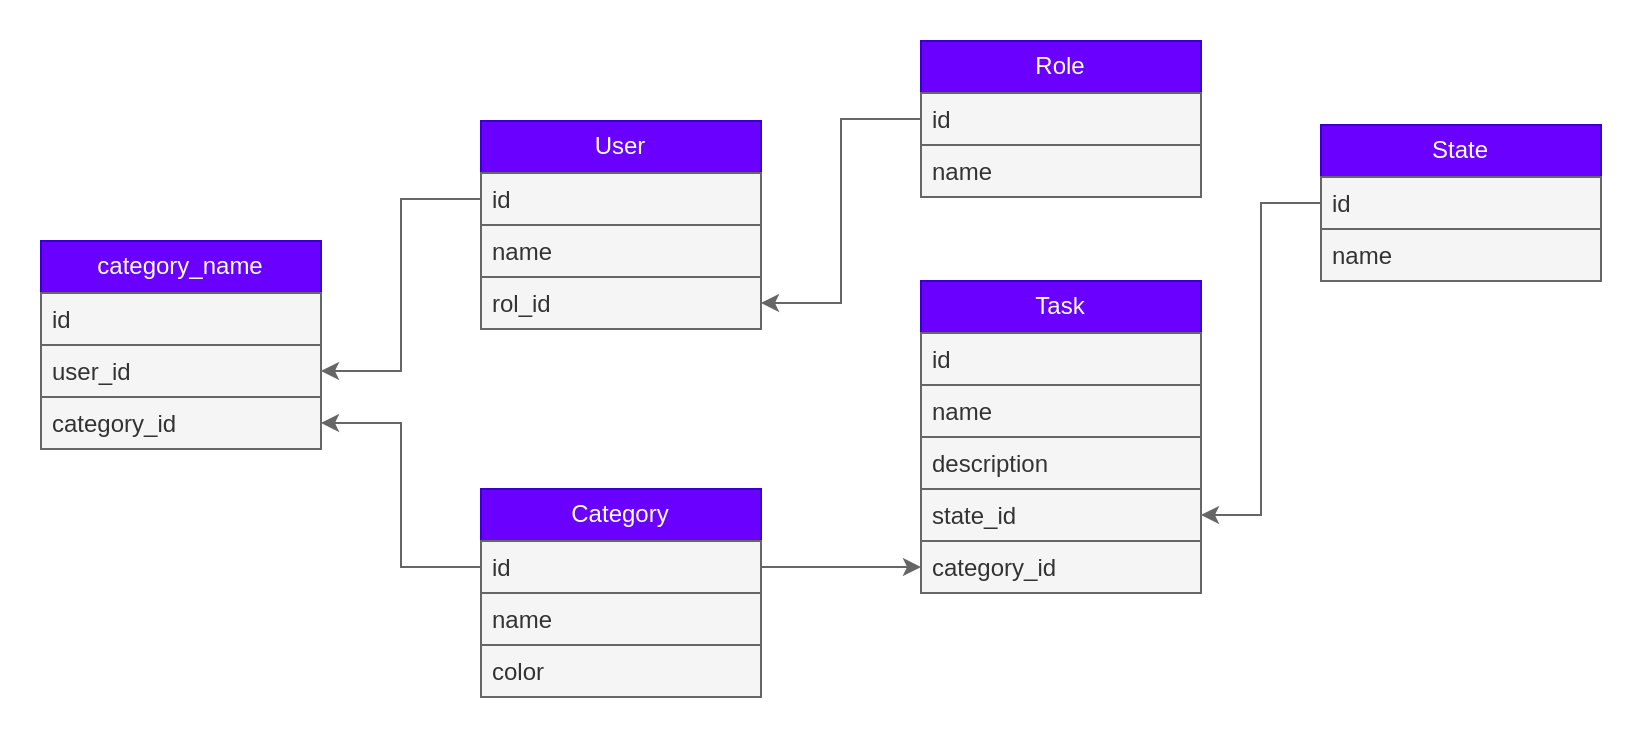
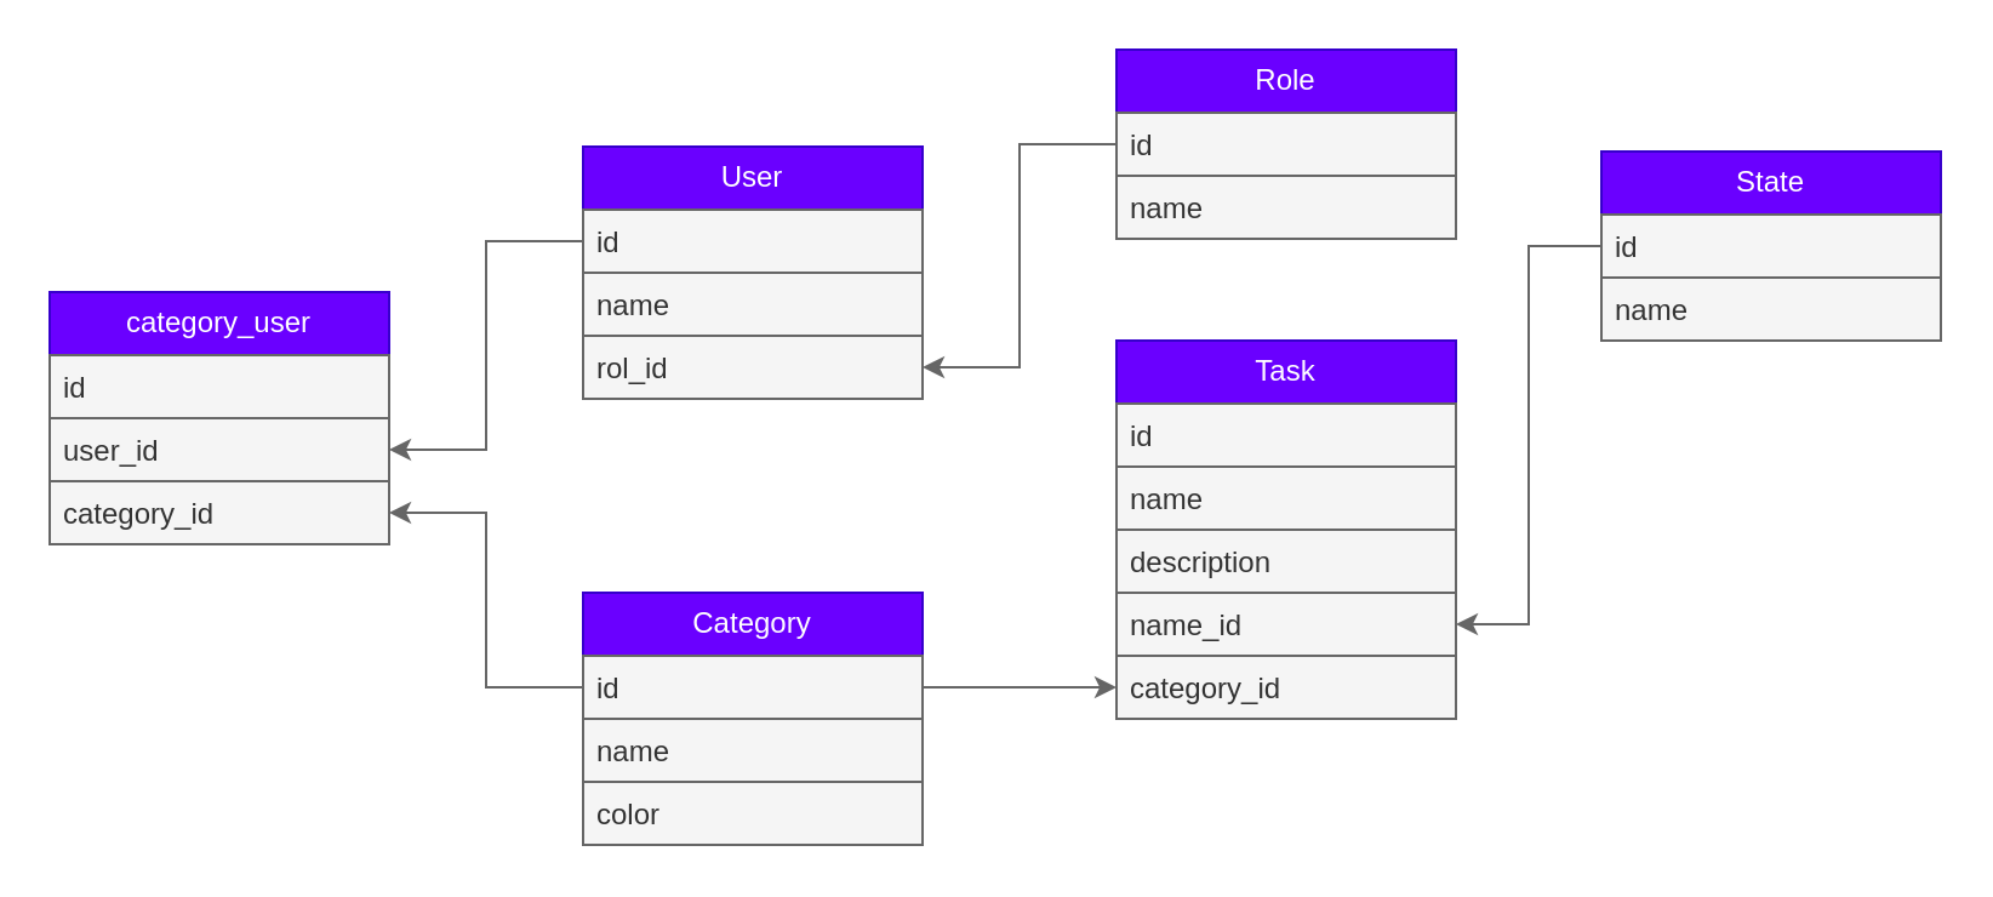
  <mxCell id="0" />
  <mxCell id="1" parent="0" />
  <mxCell id="2" value="User" style="swimlane;fontStyle=0;childLayout=stackLayout;horizontal=1;startSize=26;fillColor=#6a00ff;horizontalStack=0;resizeParent=1;resizeParentMax=0;resizeLast=0;collapsible=1;marginBottom=0;whiteSpace=wrap;html=1;strokeColor=#3700CC;fontColor=#ffffff;" vertex="1" parent="1"><mxGeometry x="240" y="60" width="140" height="104" as="geometry" /></mxCell>
  <mxCell id="3" value="id&lt;span style=&quot;white-space: pre;&quot;&gt;&#09;&lt;/span&gt;" style="text;strokeColor=#666666;fillColor=#f5f5f5;align=left;verticalAlign=top;spacingLeft=4;spacingRight=4;overflow=hidden;rotatable=0;points=[[0,0.5],[1,0.5]];portConstraint=eastwest;whiteSpace=wrap;html=1;fontColor=#333333;" vertex="1" parent="2"><mxGeometry y="26" width="140" height="26" as="geometry" /></mxCell>
  <mxCell id="4" value="name" style="text;strokeColor=#666666;fillColor=#f5f5f5;align=left;verticalAlign=top;spacingLeft=4;spacingRight=4;overflow=hidden;rotatable=0;points=[[0,0.5],[1,0.5]];portConstraint=eastwest;whiteSpace=wrap;html=1;fontColor=#333333;" vertex="1" parent="2"><mxGeometry y="52" width="140" height="26" as="geometry" /></mxCell>
  <mxCell id="5" value="rol_id" style="text;strokeColor=#666666;fillColor=#f5f5f5;align=left;verticalAlign=top;spacingLeft=4;spacingRight=4;overflow=hidden;rotatable=0;points=[[0,0.5],[1,0.5]];portConstraint=eastwest;whiteSpace=wrap;html=1;fontColor=#333333;" vertex="1" parent="2"><mxGeometry y="78" width="140" height="26" as="geometry" /></mxCell>
  <mxCell id="6" style="edgeStyle=orthogonalEdgeStyle;rounded=0;orthogonalLoop=1;jettySize=auto;html=1;exitX=0;exitY=0.5;exitDx=0;exitDy=0;fillColor=#f5f5f5;strokeColor=#666666;" edge="1" parent="1" source="8" target="5"><mxGeometry relative="1" as="geometry" /></mxCell>
  <mxCell id="7" value="Role" style="swimlane;fontStyle=0;childLayout=stackLayout;horizontal=1;startSize=26;fillColor=#6a00ff;horizontalStack=0;resizeParent=1;resizeParentMax=0;resizeLast=0;collapsible=1;marginBottom=0;whiteSpace=wrap;html=1;strokeColor=#3700CC;fontColor=#ffffff;" vertex="1" parent="1"><mxGeometry x="460" y="20" width="140" height="78" as="geometry" /></mxCell>
  <mxCell id="8" value="id&lt;span style=&quot;white-space: pre;&quot;&gt;&#09;&lt;/span&gt;" style="text;strokeColor=#666666;fillColor=#f5f5f5;align=left;verticalAlign=top;spacingLeft=4;spacingRight=4;overflow=hidden;rotatable=0;points=[[0,0.5],[1,0.5]];portConstraint=eastwest;whiteSpace=wrap;html=1;fontColor=#333333;" vertex="1" parent="7"><mxGeometry y="26" width="140" height="26" as="geometry" /></mxCell>
  <mxCell id="9" value="name" style="text;strokeColor=#666666;fillColor=#f5f5f5;align=left;verticalAlign=top;spacingLeft=4;spacingRight=4;overflow=hidden;rotatable=0;points=[[0,0.5],[1,0.5]];portConstraint=eastwest;whiteSpace=wrap;html=1;fontColor=#333333;" vertex="1" parent="7"><mxGeometry y="52" width="140" height="26" as="geometry" /></mxCell>
  <mxCell id="10" value="Task" style="swimlane;fontStyle=0;childLayout=stackLayout;horizontal=1;startSize=26;fillColor=#6a00ff;horizontalStack=0;resizeParent=1;resizeParentMax=0;resizeLast=0;collapsible=1;marginBottom=0;whiteSpace=wrap;html=1;strokeColor=#3700CC;fontColor=#ffffff;" vertex="1" parent="1"><mxGeometry x="460" y="140" width="140" height="156" as="geometry" /></mxCell>
  <mxCell id="11" value="id&lt;span style=&quot;white-space: pre;&quot;&gt;&#09;&lt;/span&gt;" style="text;strokeColor=#666666;fillColor=#f5f5f5;align=left;verticalAlign=top;spacingLeft=4;spacingRight=4;overflow=hidden;rotatable=0;points=[[0,0.5],[1,0.5]];portConstraint=eastwest;whiteSpace=wrap;html=1;fontColor=#333333;" vertex="1" parent="10"><mxGeometry y="26" width="140" height="26" as="geometry" /></mxCell>
  <mxCell id="12" value="name" style="text;strokeColor=#666666;fillColor=#f5f5f5;align=left;verticalAlign=top;spacingLeft=4;spacingRight=4;overflow=hidden;rotatable=0;points=[[0,0.5],[1,0.5]];portConstraint=eastwest;whiteSpace=wrap;html=1;fontColor=#333333;" vertex="1" parent="10"><mxGeometry y="52" width="140" height="26" as="geometry" /></mxCell>
  <mxCell id="13" value="description" style="text;strokeColor=#666666;fillColor=#f5f5f5;align=left;verticalAlign=top;spacingLeft=4;spacingRight=4;overflow=hidden;rotatable=0;points=[[0,0.5],[1,0.5]];portConstraint=eastwest;whiteSpace=wrap;html=1;fontColor=#333333;" vertex="1" parent="10"><mxGeometry y="78" width="140" height="26" as="geometry" /></mxCell>
- <mxCell id="14" value="state_id" style="text;strokeColor=#666666;fillColor=#f5f5f5;align=left;verticalAlign=top;spacingLeft=4;spacingRight=4;overflow=hidden;rotatable=0;points=[[0,0.5],[1,0.5]];portConstraint=eastwest;whiteSpace=wrap;html=1;fontColor=#333333;" vertex="1" parent="10"><mxGeometry y="104" width="140" height="26" as="geometry" /></mxCell>
+ <mxCell id="14" value="name_id" style="text;strokeColor=#666666;fillColor=#f5f5f5;align=left;verticalAlign=top;spacingLeft=4;spacingRight=4;overflow=hidden;rotatable=0;points=[[0,0.5],[1,0.5]];portConstraint=eastwest;whiteSpace=wrap;html=1;fontColor=#333333;" vertex="1" parent="10"><mxGeometry y="104" width="140" height="26" as="geometry" /></mxCell>
  <mxCell id="15" value="category_id" style="text;strokeColor=#666666;fillColor=#f5f5f5;align=left;verticalAlign=top;spacingLeft=4;spacingRight=4;overflow=hidden;rotatable=0;points=[[0,0.5],[1,0.5]];portConstraint=eastwest;whiteSpace=wrap;html=1;fontColor=#333333;" vertex="1" parent="10"><mxGeometry y="130" width="140" height="26" as="geometry" /></mxCell>
  <mxCell id="16" value="Category" style="swimlane;fontStyle=0;childLayout=stackLayout;horizontal=1;startSize=26;fillColor=#6a00ff;horizontalStack=0;resizeParent=1;resizeParentMax=0;resizeLast=0;collapsible=1;marginBottom=0;whiteSpace=wrap;html=1;strokeColor=#3700CC;fontColor=#ffffff;" vertex="1" parent="1"><mxGeometry x="240" y="244" width="140" height="104" as="geometry" /></mxCell>
  <mxCell id="17" value="id&lt;span style=&quot;white-space: pre;&quot;&gt;&#09;&lt;/span&gt;" style="text;strokeColor=#666666;fillColor=#f5f5f5;align=left;verticalAlign=top;spacingLeft=4;spacingRight=4;overflow=hidden;rotatable=0;points=[[0,0.5],[1,0.5]];portConstraint=eastwest;whiteSpace=wrap;html=1;fontColor=#333333;" vertex="1" parent="16"><mxGeometry y="26" width="140" height="26" as="geometry" /></mxCell>
  <mxCell id="18" value="name" style="text;strokeColor=#666666;fillColor=#f5f5f5;align=left;verticalAlign=top;spacingLeft=4;spacingRight=4;overflow=hidden;rotatable=0;points=[[0,0.5],[1,0.5]];portConstraint=eastwest;whiteSpace=wrap;html=1;fontColor=#333333;" vertex="1" parent="16"><mxGeometry y="52" width="140" height="26" as="geometry" /></mxCell>
  <mxCell id="19" value="color" style="text;strokeColor=#666666;fillColor=#f5f5f5;align=left;verticalAlign=top;spacingLeft=4;spacingRight=4;overflow=hidden;rotatable=0;points=[[0,0.5],[1,0.5]];portConstraint=eastwest;whiteSpace=wrap;html=1;fontColor=#333333;" vertex="1" parent="16"><mxGeometry y="78" width="140" height="26" as="geometry" /></mxCell>
  <mxCell id="20" style="edgeStyle=orthogonalEdgeStyle;rounded=0;orthogonalLoop=1;jettySize=auto;html=1;entryX=1;entryY=0.5;entryDx=0;entryDy=0;exitX=0;exitY=0.5;exitDx=0;exitDy=0;fillColor=#f5f5f5;strokeColor=#666666;" edge="1" parent="1" source="22" target="14"><mxGeometry relative="1" as="geometry" /></mxCell>
  <mxCell id="21" value="State" style="swimlane;fontStyle=0;childLayout=stackLayout;horizontal=1;startSize=26;fillColor=#6a00ff;horizontalStack=0;resizeParent=1;resizeParentMax=0;resizeLast=0;collapsible=1;marginBottom=0;whiteSpace=wrap;html=1;strokeColor=#3700CC;fontColor=#ffffff;" vertex="1" parent="1"><mxGeometry x="660" y="62" width="140" height="78" as="geometry" /></mxCell>
  <mxCell id="22" value="id&lt;span style=&quot;white-space: pre;&quot;&gt;&#09;&lt;/span&gt;" style="text;strokeColor=#666666;fillColor=#f5f5f5;align=left;verticalAlign=top;spacingLeft=4;spacingRight=4;overflow=hidden;rotatable=0;points=[[0,0.5],[1,0.5]];portConstraint=eastwest;whiteSpace=wrap;html=1;fontColor=#333333;" vertex="1" parent="21"><mxGeometry y="26" width="140" height="26" as="geometry" /></mxCell>
  <mxCell id="23" value="name" style="text;strokeColor=#666666;fillColor=#f5f5f5;align=left;verticalAlign=top;spacingLeft=4;spacingRight=4;overflow=hidden;rotatable=0;points=[[0,0.5],[1,0.5]];portConstraint=eastwest;whiteSpace=wrap;html=1;fontColor=#333333;" vertex="1" parent="21"><mxGeometry y="52" width="140" height="26" as="geometry" /></mxCell>
- <mxCell id="24" value="category_name" style="swimlane;fontStyle=0;childLayout=stackLayout;horizontal=1;startSize=26;fillColor=#6a00ff;horizontalStack=0;resizeParent=1;resizeParentMax=0;resizeLast=0;collapsible=1;marginBottom=0;whiteSpace=wrap;html=1;strokeColor=#3700CC;labelBackgroundColor=none;fontColor=#ffffff;" vertex="1" parent="1"><mxGeometry x="20" y="120" width="140" height="104" as="geometry" /></mxCell>
+ <mxCell id="24" value="category_user" style="swimlane;fontStyle=0;childLayout=stackLayout;horizontal=1;startSize=26;fillColor=#6a00ff;horizontalStack=0;resizeParent=1;resizeParentMax=0;resizeLast=0;collapsible=1;marginBottom=0;whiteSpace=wrap;html=1;strokeColor=#3700CC;labelBackgroundColor=none;fontColor=#ffffff;" vertex="1" parent="1"><mxGeometry x="20" y="120" width="140" height="104" as="geometry" /></mxCell>
  <mxCell id="25" value="id&lt;span style=&quot;white-space: pre;&quot;&gt;&#09;&lt;/span&gt;" style="text;strokeColor=#666666;fillColor=#f5f5f5;align=left;verticalAlign=top;spacingLeft=4;spacingRight=4;overflow=hidden;rotatable=0;points=[[0,0.5],[1,0.5]];portConstraint=eastwest;whiteSpace=wrap;html=1;fontColor=#333333;" vertex="1" parent="24"><mxGeometry y="26" width="140" height="26" as="geometry" /></mxCell>
  <mxCell id="26" value="user_id" style="text;strokeColor=#666666;fillColor=#f5f5f5;align=left;verticalAlign=top;spacingLeft=4;spacingRight=4;overflow=hidden;rotatable=0;points=[[0,0.5],[1,0.5]];portConstraint=eastwest;whiteSpace=wrap;html=1;fontColor=#333333;" vertex="1" parent="24"><mxGeometry y="52" width="140" height="26" as="geometry" /></mxCell>
  <mxCell id="27" value="category_id" style="text;strokeColor=#666666;fillColor=#f5f5f5;align=left;verticalAlign=top;spacingLeft=4;spacingRight=4;overflow=hidden;rotatable=0;points=[[0,0.5],[1,0.5]];portConstraint=eastwest;whiteSpace=wrap;html=1;fontColor=#333333;" vertex="1" parent="24"><mxGeometry y="78" width="140" height="26" as="geometry" /></mxCell>
  <mxCell id="28" style="edgeStyle=orthogonalEdgeStyle;rounded=0;orthogonalLoop=1;jettySize=auto;html=1;entryX=0;entryY=0.5;entryDx=0;entryDy=0;fillColor=#f5f5f5;strokeColor=#666666;" edge="1" parent="1" source="17" target="15"><mxGeometry relative="1" as="geometry" /></mxCell>
  <mxCell id="29" style="edgeStyle=orthogonalEdgeStyle;rounded=0;orthogonalLoop=1;jettySize=auto;html=1;entryX=1;entryY=0.5;entryDx=0;entryDy=0;fillColor=#f5f5f5;strokeColor=#666666;" edge="1" parent="1" source="17" target="27"><mxGeometry relative="1" as="geometry" /></mxCell>
  <mxCell id="30" style="edgeStyle=orthogonalEdgeStyle;rounded=0;orthogonalLoop=1;jettySize=auto;html=1;entryX=1;entryY=0.5;entryDx=0;entryDy=0;fillColor=#f5f5f5;strokeColor=#666666;" edge="1" parent="1" source="3" target="26"><mxGeometry relative="1" as="geometry" /></mxCell>
